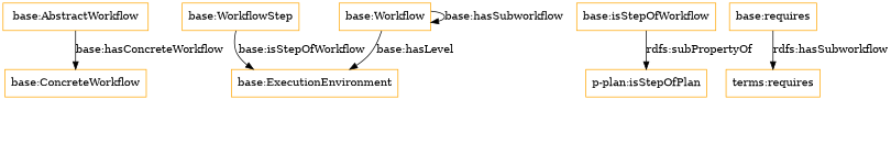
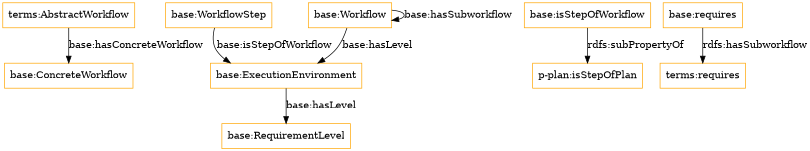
  digraph {
    rankdir=TB
    node [color=orange shape=rectangle]
-   "base:AbstractWorkflow"
+   "base:AbstractWorkflow" [label="terms:AbstractWorkflow"]
    "base:ConcreteWorkflow"
    "base:WorkflowStep"
    "base:ExecutionEnvironment"
    "base:Workflow"
+   "base:RequirementLevel"
    "base:isStepOfWorkflow"
    "p-plan:isStepOfPlan"
    "base:requires"
    "terms:requires"
    "base:AbstractWorkflow" -> "base:ConcreteWorkflow" [label="base:hasConcreteWorkflow"]
    "base:WorkflowStep" -> "base:ExecutionEnvironment" [label="base:isStepOfWorkflow"]
+   "base:ExecutionEnvironment" -> "base:RequirementLevel" [label="base:hasLevel"]
    "base:Workflow" -> "base:ExecutionEnvironment" [label="base:hasLevel"]
    "base:Workflow" -> "base:Workflow" [label="base:hasSubworkflow"]
    "base:isStepOfWorkflow" -> "p-plan:isStepOfPlan" [label="rdfs:subPropertyOf"]
    "base:requires" -> "terms:requires" [label="rdfs:hasSubworkflow"]
  }
